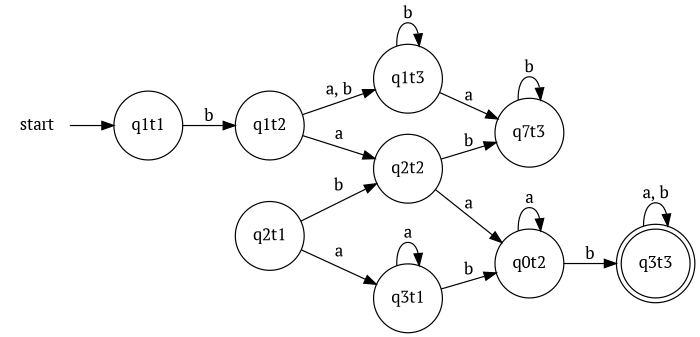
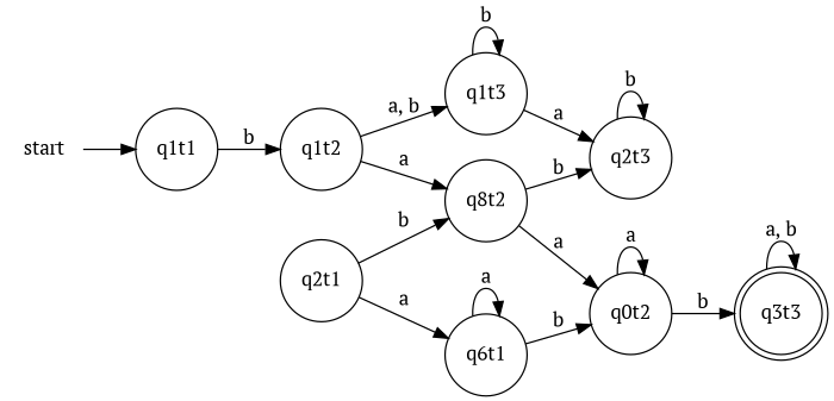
  digraph {
    fontname="PT Serif"
    rankdir=LR
    node [fontname="PT Serif" shape=circle]
    edge [fontname="PT Serif"]
    start [shape=none]
    q1t1
    q1t2
    q1t3
-   q2t2
+   q2t2 [label=q8t2]
    q2t1
-   q3t1
-   q2t3 [label=q7t3]
+   q3t1 [label=q6t1]
+   q2t3
    n9 [label=q0t2]
    q3t3 [shape=doublecircle]
    start -> q1t1
    q1t1 -> q1t2 [label=b]
    q1t2 -> q1t3 [label="a, b"]
    q1t2 -> q2t2 [label=a]
    q1t3 -> q1t3 [label=b]
    q1t3 -> q2t3 [label=a]
    q2t2 -> q2t3 [label=b]
    q2t2 -> n9 [label=a]
    q2t1 -> q2t2 [label=b]
    q2t1 -> q3t1 [label=a]
    q3t1 -> q3t1 [label=a]
    q3t1 -> n9 [label=b]
    q2t3 -> q2t3 [label=b]
    n9 -> n9 [label=a]
    n9 -> q3t3 [label=b]
    q3t3 -> q3t3 [label="a, b"]
  }
